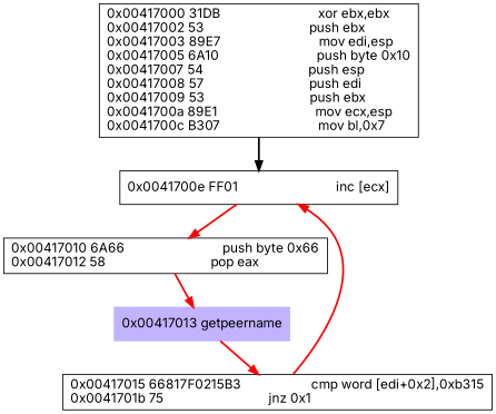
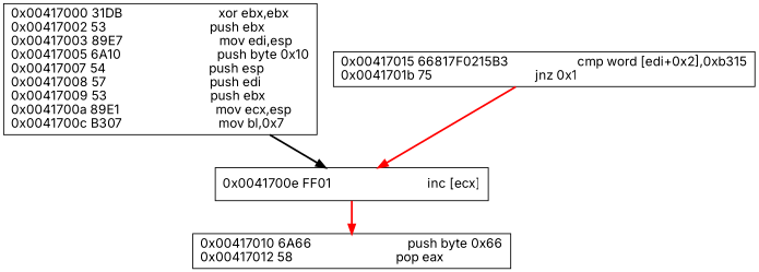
  digraph {
    fontname=Inter
    node [fontname=Inter labeljust=r shape=box]
    edge [style=bold fontname=Inter color=red]
    n1 [label="0x00417000 31DB                            xor ebx,ebx\l0x00417002 53                              push ebx\l0x00417003 89E7                            mov edi,esp\l0x00417005 6A10                            push byte 0x10\l0x00417007 54                              push esp\l0x00417008 57                              push edi\l0x00417009 53                              push ebx\l0x0041700a 89E1                            mov ecx,esp\l0x0041700c B307                            mov bl,0x7\l"]
    n2 [label="0x0041700e FF01                            inc [ecx]\l"]
    n3 [label="0x00417010 6A66                            push byte 0x66\l0x00417012 58                              pop eax\l"]
-   n4 [color=".7 .3 1.0" label="0x00417013 getpeername\l" style=filled]
    n5 [label="0x00417015 66817F0215B3                    cmp word [edi+0x2],0xb315\l0x0041701b 75                              jnz 0x1\l"]
    n1 -> n2 [color=""]
    n2 -> n3
-   n3 -> n4
-   n4 -> n5
    n5 -> n2
  }
